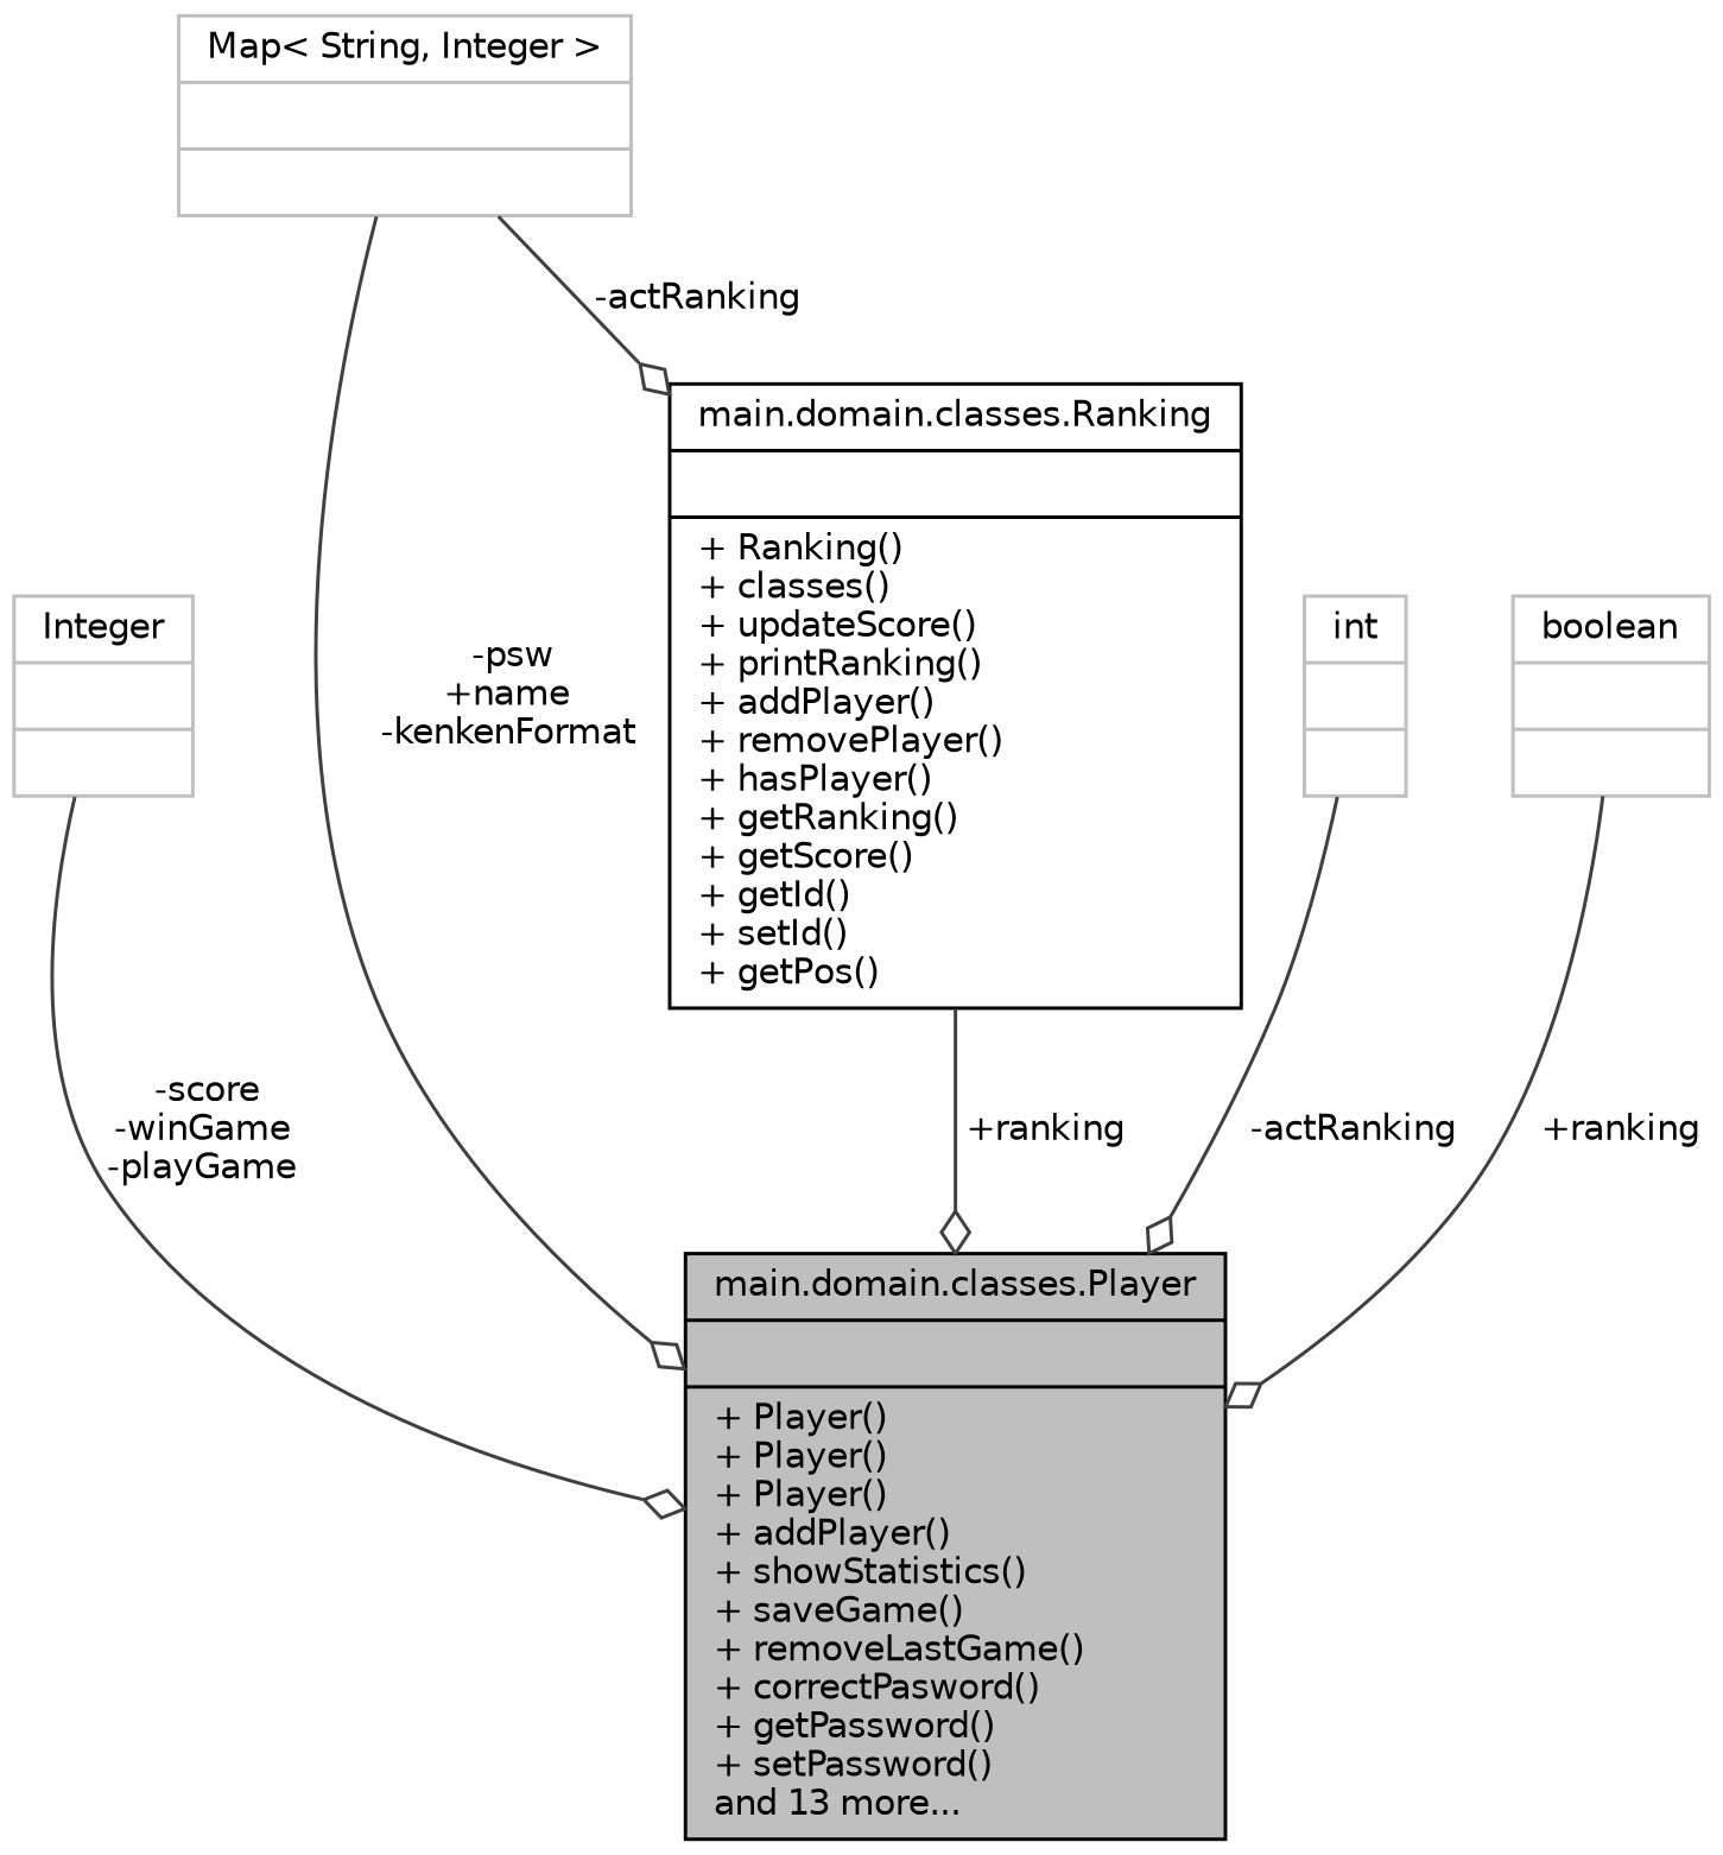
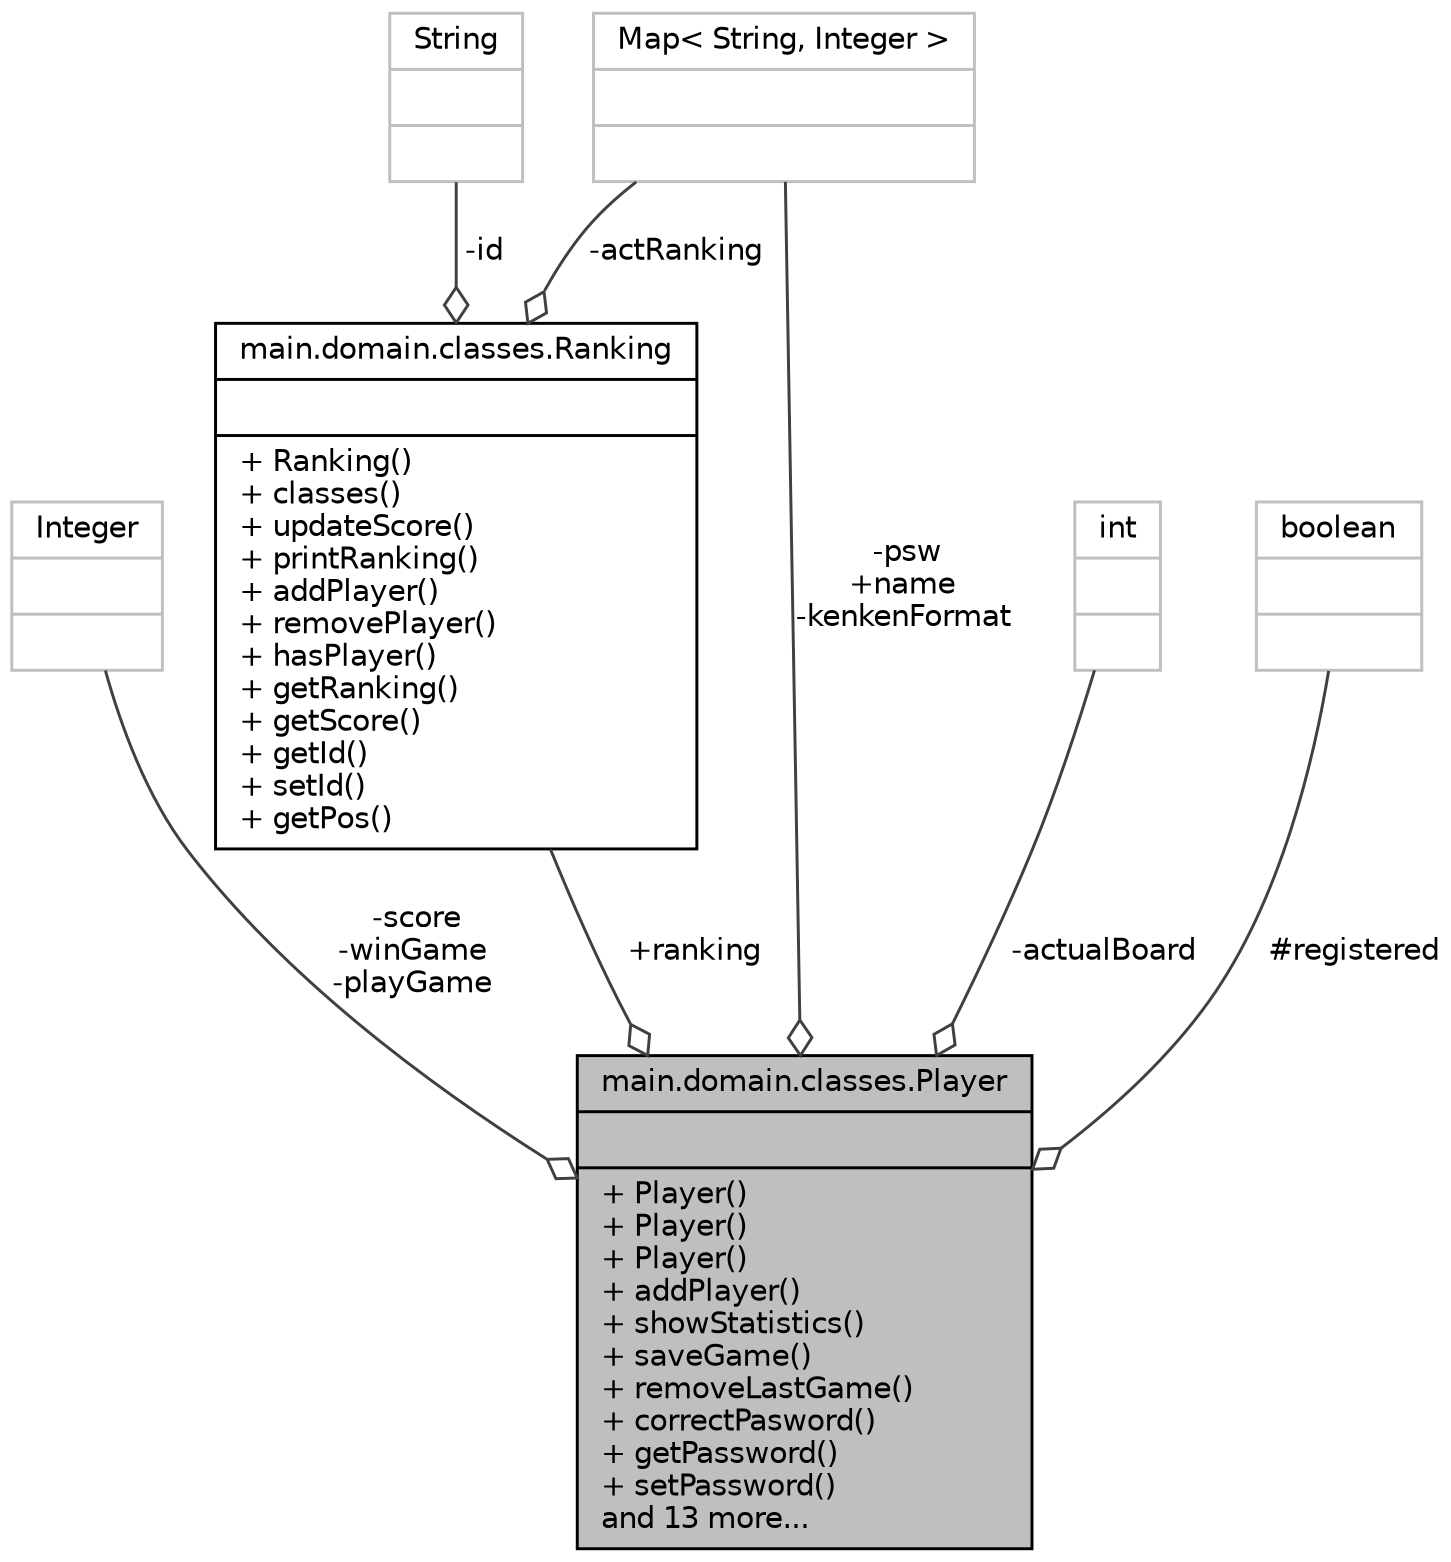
  digraph {
    node [color=grey75 fillcolor=white fontname=Helvetica fontsize=10 shape=record style=filled]
    edge [arrowhead=odiamond color=grey25 fontname=Helvetica fontsize=10 labelfontname=Helvetica labelfontsize=10 style=solid]
    n1 [color=black fillcolor=grey75 fontcolor=black height=0.2 label="{main.domain.classes.Player\n||+ Player()\l+ Player()\l+ Player()\l+ addPlayer()\l+ showStatistics()\l+ saveGame()\l+ removeLastGame()\l+ correctPasword()\l+ getPassword()\l+ setPassword()\land 13 more...\l}" width=0.4]
    n2 [height=0.2 label="{Integer\n||}" width=0.4]
+   n3 [height=0.2 label="{String\n||}" width=0.4]
    n4 [color=black height=0.2 label="{main.domain.classes.Ranking\n||+ Ranking()\l+ classes()\l+ updateScore()\l+ printRanking()\l+ addPlayer()\l+ removePlayer()\l+ hasPlayer()\l+ getRanking()\l+ getScore()\l+ getId()\l+ setId()\l+ getPos()\l}" width=0.4]
    n5 [height=0.2 label="{Map\< String, Integer \>\n||}" width=0.4]
    n6 [height=0.2 label="{int\n||}" width=0.4]
    n7 [height=0.2 label="{boolean\n||}" width=0.4]
    n2 -> n1 [label=" -score\n-winGame\n-playGame"]
+   n3 -> n4 [label=" -id"]
    n4 -> n1 [label=" +ranking"]
    n5 -> n1 [label=" -psw\n+name\n-kenkenFormat"]
    n5 -> n4 [label=" -actRanking"]
-   n6 -> n1 [label=" -actRanking"]
-   n7 -> n1 [label=" +ranking"]
+   n6 -> n1 [label=" -actualBoard"]
+   n7 -> n1 [label=" #registered"]
  }
